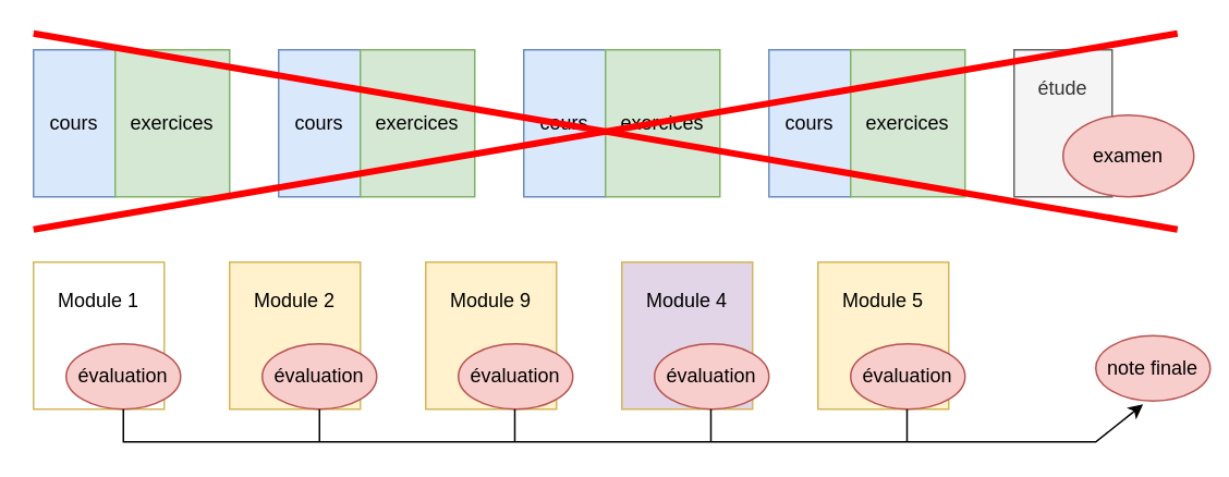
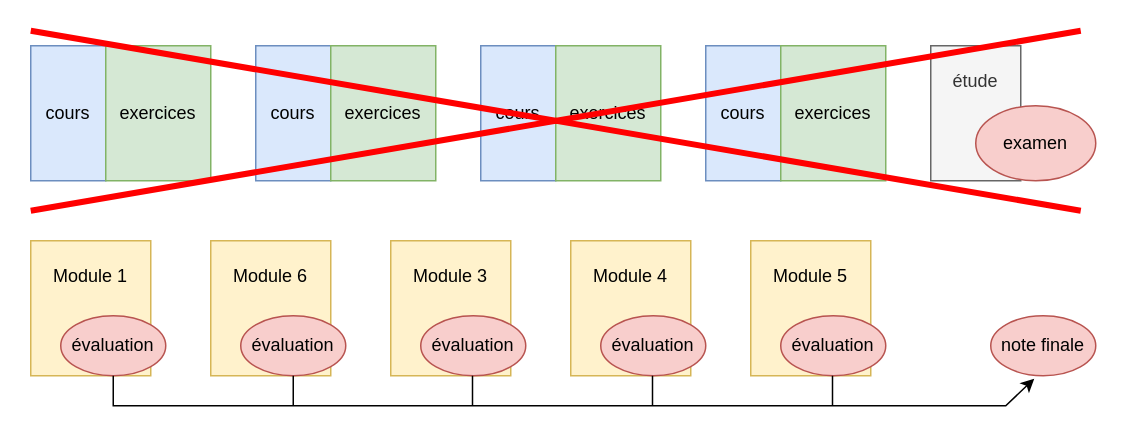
  <mxCell id="0" />
  <mxCell id="1" parent="0" />
- <mxCell id="2" value="Module 1&lt;br&gt;&lt;div&gt;&lt;br&gt;&lt;/div&gt;&lt;div&gt;&lt;br&gt;&lt;/div&gt;&lt;div&gt;&lt;br&gt;&lt;/div&gt;" style="rounded=0;whiteSpace=wrap;html=1;fillColor=#ffffff;strokeColor=#d6b656;" vertex="1" parent="1"><mxGeometry x="20" y="160" width="80" height="90" as="geometry" /></mxCell>
+ <mxCell id="2" value="Module 1&lt;br&gt;&lt;div&gt;&lt;br&gt;&lt;/div&gt;&lt;div&gt;&lt;br&gt;&lt;/div&gt;&lt;div&gt;&lt;br&gt;&lt;/div&gt;" style="rounded=0;whiteSpace=wrap;html=1;fillColor=#fff2cc;strokeColor=#d6b656;" vertex="1" parent="1"><mxGeometry x="20" y="160" width="80" height="90" as="geometry" /></mxCell>
  <mxCell id="3" value="évaluation" style="ellipse;whiteSpace=wrap;html=1;fillColor=#f8cecc;strokeColor=#b85450;" vertex="1" parent="1"><mxGeometry x="40" y="210" width="70" height="40" as="geometry" /></mxCell>
- <mxCell id="4" value="Module 2&lt;br&gt;&lt;div&gt;&lt;br&gt;&lt;/div&gt;&lt;div&gt;&lt;br&gt;&lt;/div&gt;&lt;div&gt;&lt;br&gt;&lt;/div&gt;" style="rounded=0;whiteSpace=wrap;html=1;fillColor=#fff2cc;strokeColor=#d6b656;" vertex="1" parent="1"><mxGeometry x="140" y="160" width="80" height="90" as="geometry" /></mxCell>
- <mxCell id="5" value="Module 9&lt;br&gt;&lt;div&gt;&lt;br&gt;&lt;/div&gt;&lt;div&gt;&lt;br&gt;&lt;/div&gt;&lt;div&gt;&lt;br&gt;&lt;/div&gt;" style="rounded=0;whiteSpace=wrap;html=1;fillColor=#fff2cc;strokeColor=#d6b656;" vertex="1" parent="1"><mxGeometry x="260" y="160" width="80" height="90" as="geometry" /></mxCell>
- <mxCell id="6" value="Module 4&lt;br&gt;&lt;div&gt;&lt;br&gt;&lt;/div&gt;&lt;div&gt;&lt;br&gt;&lt;/div&gt;&lt;div&gt;&lt;br&gt;&lt;/div&gt;" style="rounded=0;whiteSpace=wrap;html=1;fillColor=#e1d5e7;strokeColor=#d6b656;" vertex="1" parent="1"><mxGeometry x="380" y="160" width="80" height="90" as="geometry" /></mxCell>
+ <mxCell id="4" value="Module 6&lt;br&gt;&lt;div&gt;&lt;br&gt;&lt;/div&gt;&lt;div&gt;&lt;br&gt;&lt;/div&gt;&lt;div&gt;&lt;br&gt;&lt;/div&gt;" style="rounded=0;whiteSpace=wrap;html=1;fillColor=#fff2cc;strokeColor=#d6b656;" vertex="1" parent="1"><mxGeometry x="140" y="160" width="80" height="90" as="geometry" /></mxCell>
+ <mxCell id="5" value="Module 3&lt;br&gt;&lt;div&gt;&lt;br&gt;&lt;/div&gt;&lt;div&gt;&lt;br&gt;&lt;/div&gt;&lt;div&gt;&lt;br&gt;&lt;/div&gt;" style="rounded=0;whiteSpace=wrap;html=1;fillColor=#fff2cc;strokeColor=#d6b656;" vertex="1" parent="1"><mxGeometry x="260" y="160" width="80" height="90" as="geometry" /></mxCell>
+ <mxCell id="6" value="Module 4&lt;br&gt;&lt;div&gt;&lt;br&gt;&lt;/div&gt;&lt;div&gt;&lt;br&gt;&lt;/div&gt;&lt;div&gt;&lt;br&gt;&lt;/div&gt;" style="rounded=0;whiteSpace=wrap;html=1;fillColor=#fff2cc;strokeColor=#d6b656;" vertex="1" parent="1"><mxGeometry x="380" y="160" width="80" height="90" as="geometry" /></mxCell>
  <mxCell id="7" value="Module 5&lt;br&gt;&lt;div&gt;&lt;br&gt;&lt;/div&gt;&lt;div&gt;&lt;br&gt;&lt;/div&gt;&lt;div&gt;&lt;br&gt;&lt;/div&gt;" style="rounded=0;whiteSpace=wrap;html=1;fillColor=#fff2cc;strokeColor=#d6b656;" vertex="1" parent="1"><mxGeometry x="500" y="160" width="80" height="90" as="geometry" /></mxCell>
  <mxCell id="8" value="évaluation" style="ellipse;whiteSpace=wrap;html=1;fillColor=#f8cecc;strokeColor=#b85450;" vertex="1" parent="1"><mxGeometry x="160" y="210" width="70" height="40" as="geometry" /></mxCell>
  <mxCell id="9" value="évaluation" style="ellipse;whiteSpace=wrap;html=1;fillColor=#f8cecc;strokeColor=#b85450;" vertex="1" parent="1"><mxGeometry x="280" y="210" width="70" height="40" as="geometry" /></mxCell>
  <mxCell id="10" value="évaluation" style="ellipse;whiteSpace=wrap;html=1;fillColor=#f8cecc;strokeColor=#b85450;" vertex="1" parent="1"><mxGeometry x="400" y="210" width="70" height="40" as="geometry" /></mxCell>
  <mxCell id="11" value="évaluation" style="ellipse;whiteSpace=wrap;html=1;fillColor=#f8cecc;strokeColor=#b85450;" vertex="1" parent="1"><mxGeometry x="520" y="210" width="70" height="40" as="geometry" /></mxCell>
- <mxCell id="12" value="note finale" style="ellipse;whiteSpace=wrap;html=1;fillColor=#f8cecc;strokeColor=#b85450;" vertex="1" parent="1"><mxGeometry x="670" y="205" width="70" height="40" as="geometry" /></mxCell>
+ <mxCell id="12" value="note finale" style="ellipse;whiteSpace=wrap;html=1;fillColor=#f8cecc;strokeColor=#b85450;" vertex="1" parent="1"><mxGeometry x="660" y="210" width="70" height="40" as="geometry" /></mxCell>
  <mxCell id="13" value="" style="endArrow=classic;html=1;rounded=0;exitX=0.5;exitY=1;exitDx=0;exitDy=0;entryX=0.414;entryY=1.05;entryDx=0;entryDy=0;entryPerimeter=0;" edge="1" parent="1" source="3" target="12"><mxGeometry width="50" height="50" relative="1" as="geometry"><mxPoint x="480" y="510" as="sourcePoint" /><mxPoint x="690" y="250" as="targetPoint" /><Array as="points"><mxPoint x="75" y="270" /><mxPoint x="670" y="270" /></Array></mxGeometry></mxCell>
  <mxCell id="14" value="" style="endArrow=none;html=1;rounded=0;entryX=0.5;entryY=1;entryDx=0;entryDy=0;" edge="1" parent="1" target="8"><mxGeometry width="50" height="50" relative="1" as="geometry"><mxPoint x="195" y="270" as="sourcePoint" /><mxPoint x="190" y="260" as="targetPoint" /></mxGeometry></mxCell>
  <mxCell id="15" value="" style="endArrow=none;html=1;rounded=0;entryX=0.5;entryY=1;entryDx=0;entryDy=0;" edge="1" parent="1"><mxGeometry width="50" height="50" relative="1" as="geometry"><mxPoint x="314.5" y="270" as="sourcePoint" /><mxPoint x="314.5" y="250" as="targetPoint" /></mxGeometry></mxCell>
  <mxCell id="16" value="" style="endArrow=none;html=1;rounded=0;entryX=0.5;entryY=1;entryDx=0;entryDy=0;" edge="1" parent="1"><mxGeometry width="50" height="50" relative="1" as="geometry"><mxPoint x="434.5" y="270" as="sourcePoint" /><mxPoint x="434.5" y="250" as="targetPoint" /></mxGeometry></mxCell>
  <mxCell id="17" value="" style="endArrow=none;html=1;rounded=0;entryX=0.5;entryY=1;entryDx=0;entryDy=0;" edge="1" parent="1"><mxGeometry width="50" height="50" relative="1" as="geometry"><mxPoint x="554.5" y="270" as="sourcePoint" /><mxPoint x="554.5" y="250" as="targetPoint" /></mxGeometry></mxCell>
  <mxCell id="18" value="cours" style="rounded=0;whiteSpace=wrap;html=1;fillColor=#dae8fc;strokeColor=#6c8ebf;" vertex="1" parent="1"><mxGeometry x="20" y="30" width="50" height="90" as="geometry" /></mxCell>
  <mxCell id="19" value="exercices" style="rounded=0;whiteSpace=wrap;html=1;fillColor=#d5e8d4;strokeColor=#82b366;" vertex="1" parent="1"><mxGeometry x="70" y="30" width="70" height="90" as="geometry" /></mxCell>
  <mxCell id="20" value="cours" style="rounded=0;whiteSpace=wrap;html=1;fillColor=#dae8fc;strokeColor=#6c8ebf;" vertex="1" parent="1"><mxGeometry x="170" y="30" width="50" height="90" as="geometry" /></mxCell>
  <mxCell id="21" value="cours" style="rounded=0;whiteSpace=wrap;html=1;fillColor=#dae8fc;strokeColor=#6c8ebf;" vertex="1" parent="1"><mxGeometry x="320" y="30" width="50" height="90" as="geometry" /></mxCell>
  <mxCell id="22" value="cours" style="rounded=0;whiteSpace=wrap;html=1;fillColor=#dae8fc;strokeColor=#6c8ebf;" vertex="1" parent="1"><mxGeometry x="470" y="30" width="50" height="90" as="geometry" /></mxCell>
  <mxCell id="23" value="exercices" style="rounded=0;whiteSpace=wrap;html=1;fillColor=#d5e8d4;strokeColor=#82b366;" vertex="1" parent="1"><mxGeometry x="220" y="30" width="70" height="90" as="geometry" /></mxCell>
  <mxCell id="24" value="exercices" style="rounded=0;whiteSpace=wrap;html=1;fillColor=#d5e8d4;strokeColor=#82b366;" vertex="1" parent="1"><mxGeometry x="370" y="30" width="70" height="90" as="geometry" /></mxCell>
  <mxCell id="25" value="exercices" style="rounded=0;whiteSpace=wrap;html=1;fillColor=#d5e8d4;strokeColor=#82b366;" vertex="1" parent="1"><mxGeometry x="520" y="30" width="70" height="90" as="geometry" /></mxCell>
  <mxCell id="26" value="étude&lt;br&gt;&lt;br&gt;&lt;div&gt;&lt;br&gt;&lt;br&gt;&lt;/div&gt;" style="rounded=0;whiteSpace=wrap;html=1;fillColor=#f5f5f5;fontColor=#333333;strokeColor=#666666;" vertex="1" parent="1"><mxGeometry x="620" y="30" width="60" height="90" as="geometry" /></mxCell>
  <mxCell id="27" value="examen" style="ellipse;whiteSpace=wrap;html=1;fillColor=#f8cecc;strokeColor=#b85450;" vertex="1" parent="1"><mxGeometry x="650" y="70" width="80" height="50" as="geometry" /></mxCell>
  <mxCell id="28" value="" style="shape=umlDestroy;html=1;strokeColor=#FF0000;strokeWidth=4;" vertex="1" parent="1"><mxGeometry x="20" y="20" width="700" height="120" as="geometry" /></mxCell>
